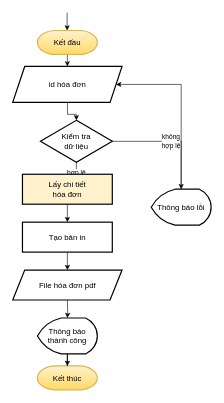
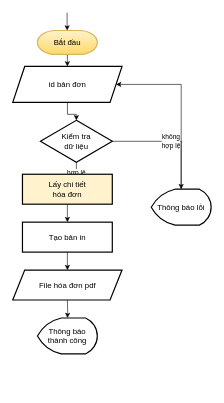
  <mxCell id="0" />
  <mxCell id="1" parent="0" />
  <mxCell id="2" style="edgeStyle=orthogonalEdgeStyle;rounded=0;orthogonalLoop=1;jettySize=auto;html=1;" edge="1" parent="1" source="3" target="5"><mxGeometry relative="1" as="geometry" /></mxCell>
- <mxCell id="3" value="Kết đầu" style="strokeWidth=2;html=1;shape=mxgraph.flowchart.terminator;whiteSpace=wrap;labelBorderColor=none;fontSize=13;fontStyle=0;fillColor=#fff2cc;strokeColor=#d6b656;gradientColor=#ffd966;" vertex="1" parent="1"><mxGeometry x="62" y="50" width="100" height="40" as="geometry" /></mxCell>
+ <mxCell id="3" value="Bắt đầu" style="strokeWidth=2;html=1;shape=mxgraph.flowchart.terminator;whiteSpace=wrap;labelBorderColor=none;fontSize=13;fontStyle=0;fillColor=#fff2cc;strokeColor=#d6b656;gradientColor=#ffd966;" vertex="1" parent="1"><mxGeometry x="62" y="50" width="100" height="40" as="geometry" /></mxCell>
  <mxCell id="4" style="edgeStyle=orthogonalEdgeStyle;rounded=0;orthogonalLoop=1;jettySize=auto;html=1;entryX=0.5;entryY=0;entryDx=0;entryDy=0;" edge="1" parent="1" source="5" target="8"><mxGeometry relative="1" as="geometry"><mxPoint x="112" y="190" as="targetPoint" /></mxGeometry></mxCell>
- <mxCell id="5" value="id hóa đơn" style="shape=parallelogram;perimeter=parallelogramPerimeter;whiteSpace=wrap;html=1;fixedSize=1;strokeWidth=2;labelBorderColor=none;fontSize=13;fontStyle=0" vertex="1" parent="1"><mxGeometry x="20.75" y="110" width="182.5" height="60" as="geometry" /></mxCell>
+ <mxCell id="5" value="id bản đơn" style="shape=parallelogram;perimeter=parallelogramPerimeter;whiteSpace=wrap;html=1;fixedSize=1;strokeWidth=2;labelBorderColor=none;fontSize=13;fontStyle=0" vertex="1" parent="1"><mxGeometry x="20.75" y="110" width="182.5" height="60" as="geometry" /></mxCell>
  <mxCell id="6" value="hợp lệ" style="edgeStyle=orthogonalEdgeStyle;rounded=0;orthogonalLoop=1;jettySize=auto;html=1;entryX=0.5;entryY=0;entryDx=0;entryDy=0;" edge="1" parent="1" source="8" target="16"><mxGeometry relative="1" as="geometry"><mxPoint x="112.1" y="370" as="targetPoint" /></mxGeometry></mxCell>
  <mxCell id="7" value="không&lt;br&gt;hợp lệ" style="edgeStyle=orthogonalEdgeStyle;rounded=0;orthogonalLoop=1;jettySize=auto;html=1;" edge="1" parent="1" source="8" target="10"><mxGeometry relative="1" as="geometry"><mxPoint x="322" y="260" as="targetPoint" /><mxPoint as="offset" /></mxGeometry></mxCell>
  <mxCell id="8" value="Kiểm tra&lt;br&gt;dữ liệu" style="rhombus;whiteSpace=wrap;html=1;strokeWidth=2;labelBorderColor=none;fontSize=13;fontStyle=0" vertex="1" parent="1"><mxGeometry x="67" y="200" width="120" height="70" as="geometry" /></mxCell>
  <mxCell id="9" style="edgeStyle=orthogonalEdgeStyle;rounded=0;orthogonalLoop=1;jettySize=auto;html=1;entryX=1;entryY=0.5;entryDx=0;entryDy=0;exitX=0.5;exitY=0;exitDx=0;exitDy=0;exitPerimeter=0;" edge="1" parent="1" source="10" target="5"><mxGeometry relative="1" as="geometry"><Array as="points"><mxPoint x="302" y="140" /></Array></mxGeometry></mxCell>
  <mxCell id="10" value="Thông báo lỗi" style="strokeWidth=2;html=1;shape=mxgraph.flowchart.display;whiteSpace=wrap;labelBorderColor=none;fontSize=13;fontStyle=0" vertex="1" parent="1"><mxGeometry x="252" y="315" width="100" height="60" as="geometry" /></mxCell>
- <mxCell id="11" value="Kết thúc" style="strokeWidth=2;html=1;shape=mxgraph.flowchart.terminator;whiteSpace=wrap;labelBorderColor=none;fontSize=13;fontStyle=0;fillColor=#fff2cc;strokeColor=#d6b656;gradientColor=#ffd966;" vertex="1" parent="1"><mxGeometry x="62" y="610" width="100" height="40" as="geometry" /></mxCell>
  <mxCell id="12" style="edgeStyle=orthogonalEdgeStyle;rounded=0;orthogonalLoop=1;jettySize=auto;html=1;" edge="1" parent="1"><mxGeometry relative="1" as="geometry"><mxPoint x="111.5" y="20" as="sourcePoint" /><mxPoint x="111.6" y="50" as="targetPoint" /></mxGeometry></mxCell>
- <mxCell id="13" style="edgeStyle=orthogonalEdgeStyle;rounded=0;orthogonalLoop=1;jettySize=auto;html=1;" edge="1" parent="1" source="14" target="11"><mxGeometry relative="1" as="geometry" /></mxCell>
  <mxCell id="14" value="Thông báo&lt;br&gt;thành công" style="strokeWidth=2;html=1;shape=mxgraph.flowchart.display;whiteSpace=wrap;labelBorderColor=none;fontSize=13;fontStyle=0" vertex="1" parent="1"><mxGeometry x="62" y="530" width="100" height="60" as="geometry" /></mxCell>
  <mxCell id="15" style="edgeStyle=orthogonalEdgeStyle;rounded=0;orthogonalLoop=1;jettySize=auto;html=1;entryX=0.5;entryY=0;entryDx=0;entryDy=0;" edge="1" parent="1" source="16"><mxGeometry relative="1" as="geometry"><mxPoint x="112" y="370" as="targetPoint" /></mxGeometry></mxCell>
  <mxCell id="16" value="Lấy chi tiết&lt;br&gt;hóa đơn" style="whiteSpace=wrap;html=1;strokeWidth=2;labelBorderColor=none;fontSize=13;fontStyle=0;fillColor=#fff2cc;" vertex="1" parent="1"><mxGeometry x="37" y="290" width="150" height="50" as="geometry" /></mxCell>
  <mxCell id="17" style="edgeStyle=orthogonalEdgeStyle;rounded=0;orthogonalLoop=1;jettySize=auto;html=1;exitX=0.5;exitY=1;exitDx=0;exitDy=0;" edge="1" parent="1" target="14"><mxGeometry relative="1" as="geometry"><mxPoint x="112" y="500" as="sourcePoint" /></mxGeometry></mxCell>
  <mxCell id="18" value="File hóa đơn pdf" style="shape=parallelogram;perimeter=parallelogramPerimeter;whiteSpace=wrap;html=1;fixedSize=1;strokeWidth=2;labelBorderColor=none;fontSize=13;fontStyle=0" vertex="1" parent="1"><mxGeometry x="20.75" y="450" width="182.5" height="50" as="geometry" /></mxCell>
  <mxCell id="19" style="edgeStyle=orthogonalEdgeStyle;rounded=0;orthogonalLoop=1;jettySize=auto;html=1;" edge="1" parent="1" source="20" target="18"><mxGeometry relative="1" as="geometry" /></mxCell>
  <mxCell id="20" value="Tạo bản in" style="whiteSpace=wrap;html=1;strokeWidth=2;labelBorderColor=none;fontSize=13;fontStyle=0" vertex="1" parent="1"><mxGeometry x="37" y="370" width="150" height="50" as="geometry" /></mxCell>
